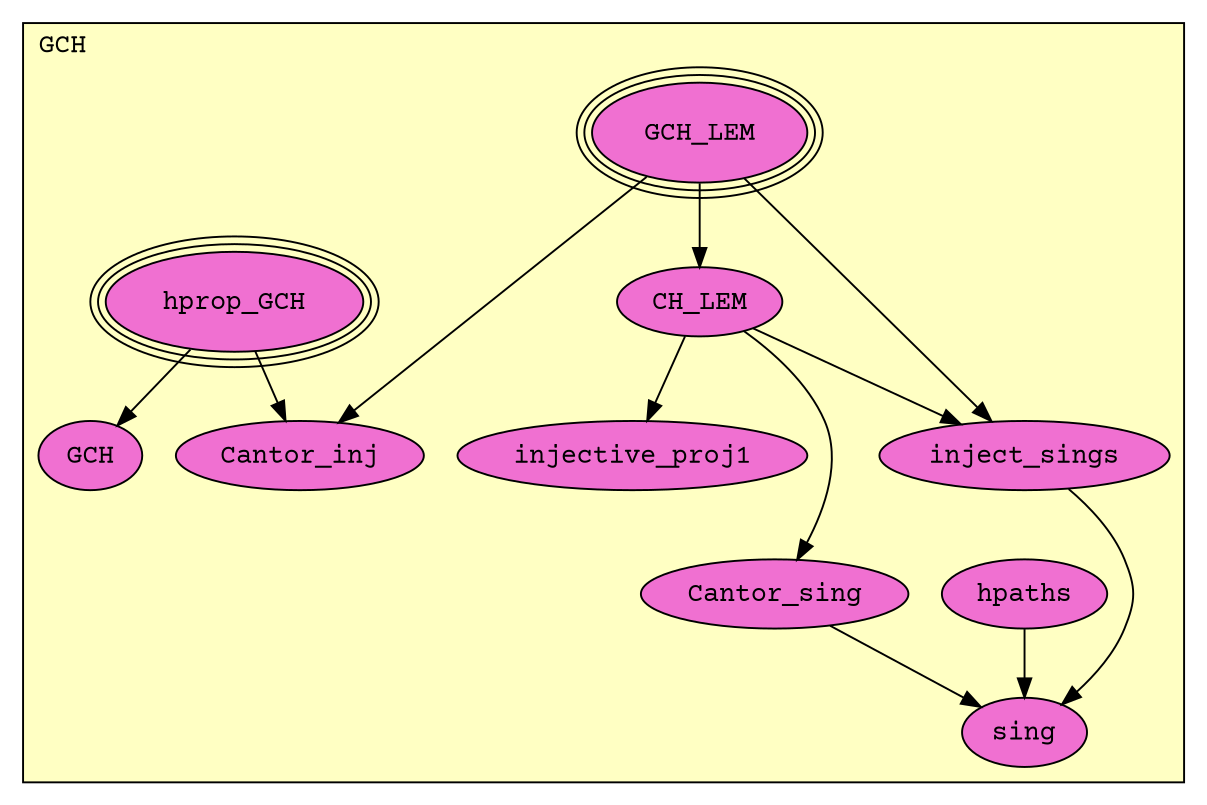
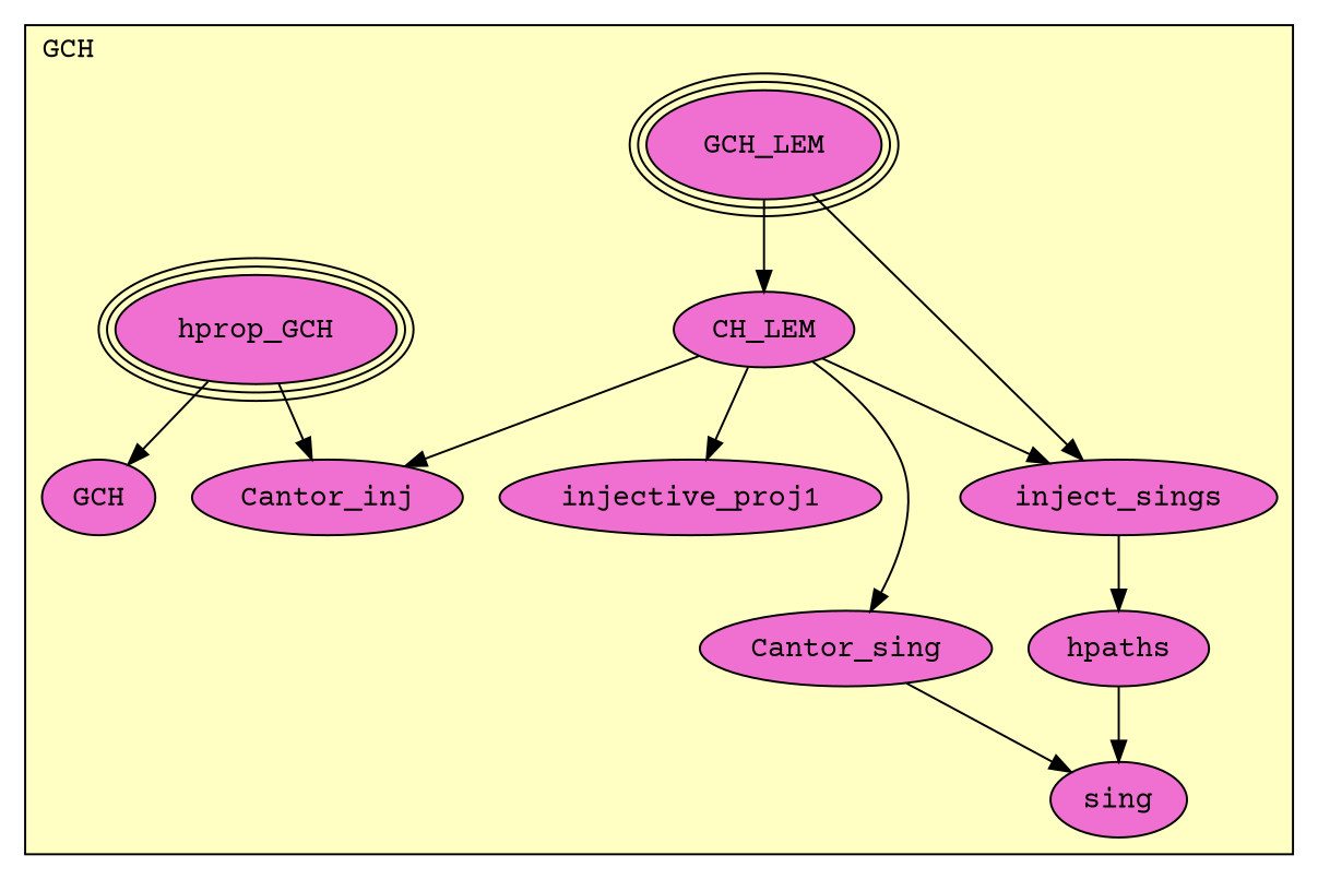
  digraph {
    fontname="Courier Prime"
    node [fillcolor="#F070D1" fontname="Courier Prime" style=filled]
    edge [fontname="Courier Prime"]
    n1 [label=GCH_LEM peripheries=3]
    n2 [label=CH_LEM]
    n3 [label=inject_sings]
    n4 [label=injective_proj1]
    n5 [label=Cantor_sing]
    n6 [label=sing]
    n7 [label=hpaths]
    n8 [label=hprop_GCH peripheries=3]
    n9 [label=Cantor_inj]
    n10 [label=GCH]
    subgraph cluster_1 {
      fillcolor="#FFFFC3"
      label=GCH
      labeljust=l
      style=filled
      n1
      n2
      n3
      n4
      n5
      n6
      n7
      n8
      n9
      n10
    }
    n1 -> n2
    n1 -> n3
    n2 -> n3
    n2 -> n4
    n2 -> n5
-   n1 -> n9
-   n3 -> n6
+   n2 -> n9
+   n3 -> n7
    n5 -> n6
    n7 -> n6
    n8 -> n9
    n8 -> n10
  }
